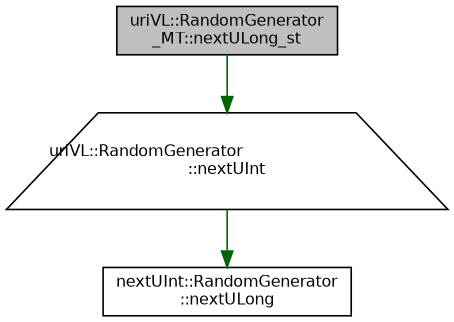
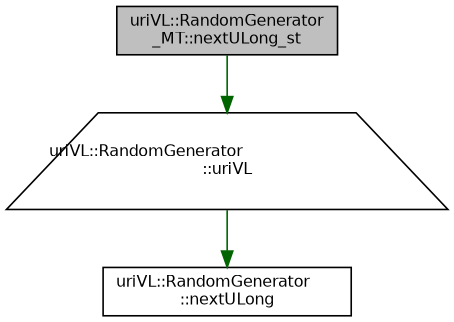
  digraph {
    rankdir=TB
    node [color=black fillcolor=white fontname=Helvetica fontsize=10 shape=box style=filled]
    edge [color=darkgreen fontname=Helvetica fontsize=10 labelfontname=Helvetica labelfontsize=10 style=solid]
    n1 [fillcolor=grey75 fontcolor=black height=0.2 label="uriVL::RandomGenerator\l_MT::nextULong_st" width=0.4]
-   n2 [height=0.2 label="uriVL::RandomGenerator\l::nextUInt" shape=trapezium width=0.4]
-   n3 [height=0.2 label="nextUInt::RandomGenerator\l::nextULong" width=0.4]
+   n2 [height=0.2 label="uriVL::RandomGenerator\l::uriVL" shape=trapezium width=0.4]
+   n3 [height=0.2 label="uriVL::RandomGenerator\l::nextULong" width=0.4]
    n1 -> n2
    n2 -> n3
  }
